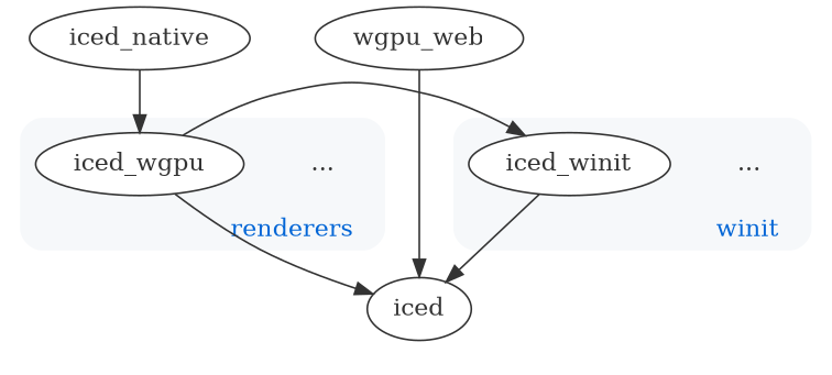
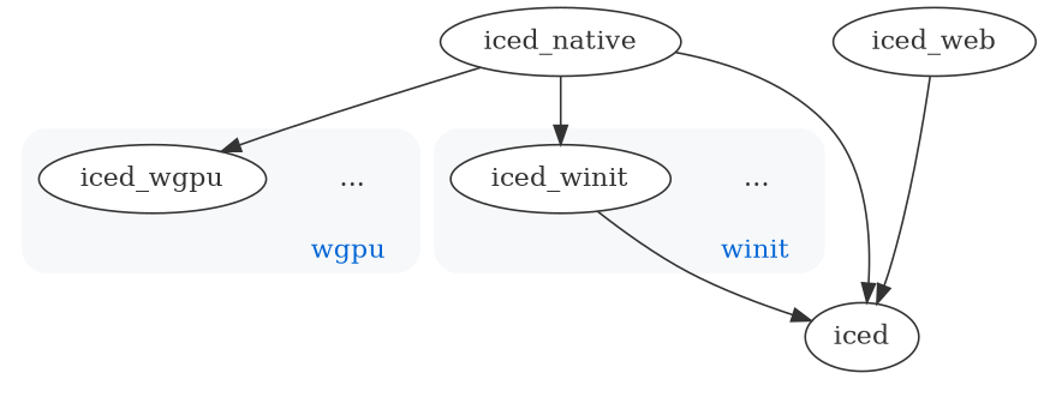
  digraph {
    fontname="DejaVu Serif"
    newrank=true
    node [color="#333333" fillcolor=white fontcolor="#333333" fontname="DejaVu Serif" style=filled]
    edge [color="#333333" fontname="DejaVu Serif"]
    iced_native
-   iced_web [label=wgpu_web]
+   iced_web
    n3 [label="..." shape=none style=solid]
    iced_wgpu
    n5 [label="..." shape=none style=solid]
    iced_winit
    iced
    subgraph sub_1 {
      rank=same
      iced_native
      iced_web
    }
    subgraph sub_2 {
      rank=same
      n3
      iced_wgpu
      n5
      iced_winit
    }
    subgraph cluster_3 {
      bgcolor="#f6f8fa"
      color="#f6f8fa"
      fontcolor="#0366d6"
-     label="renderers  "
+     label="wgpu  "
      labeljust=r
      labelloc=b
      style=rounded
      n3
      iced_wgpu
    }
    subgraph cluster_4 {
      style=invis
      iced
    }
    subgraph cluster_5 {
      bgcolor="#f6f8fa"
      color="#f6f8fa"
      fontcolor="#0366d6"
      label="winit  "
      labeljust=r
      labelloc=b
      style=rounded
      n5
      iced_winit
    }
    iced_native -> iced_wgpu
-   iced_wgpu -> iced_winit
+   iced_native -> iced_winit
    iced_web -> iced
-   iced_wgpu -> iced
+   iced_native -> iced
    iced_winit -> iced
  }
